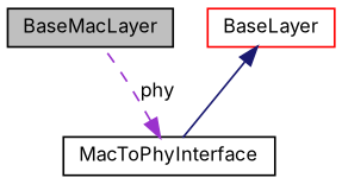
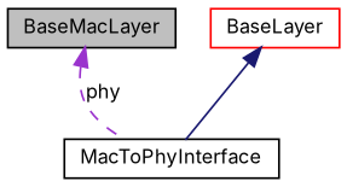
  digraph {
    fontname=Inter
    node [color=black fillcolor=white fontname=Inter fontsize=10 shape=record style=filled]
    edge [dir=back fontname=Inter fontsize=10 labelfontname=FreeSans labelfontsize=10]
    n1 [fillcolor=grey75 fontcolor=black height=0.2 label=BaseMacLayer width=0.4]
    n2 [color=red height=0.2 label=BaseLayer width=0.4]
    n3 [height=0.2 label=MacToPhyInterface width=0.4]
    n2 -> n3 [color=midnightblue style=solid]
-   n3 -> n1 [color=darkorchid3 label=phy style=dashed]
+   n1 -> n3 [color=darkorchid3 label=phy style=dashed]
  }
